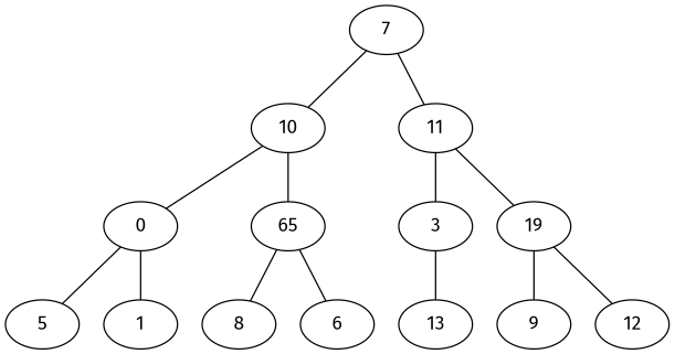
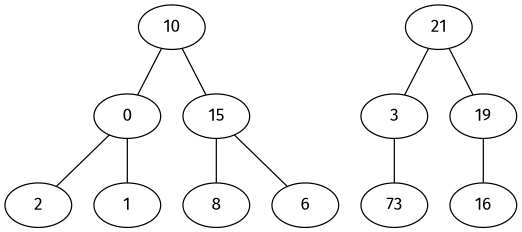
  graph {
    fontname="Fira Sans"
    node [fontname="Fira Sans"]
    edge [fontname="Fira Sans"]
-   7
    10
-   11
+   11 [label=21]
    n4 [label=0]
-   15 [label=65]
+   15
    3
    n7 [label=19]
-   2 [label=5]
+   2
    1
    8
    6
-   13
-   9
-   12
-   7 -- 10
-   7 -- 11
+   13 [label=73]
+   12 [label=16]
    10 -- n4
    10 -- 15
    11 -- 3
    11 -- n7
    n4 -- 2
    n4 -- 1
    15 -- 8
    15 -- 6
    3 -- 13
-   n7 -- 9
    n7 -- 12
  }
